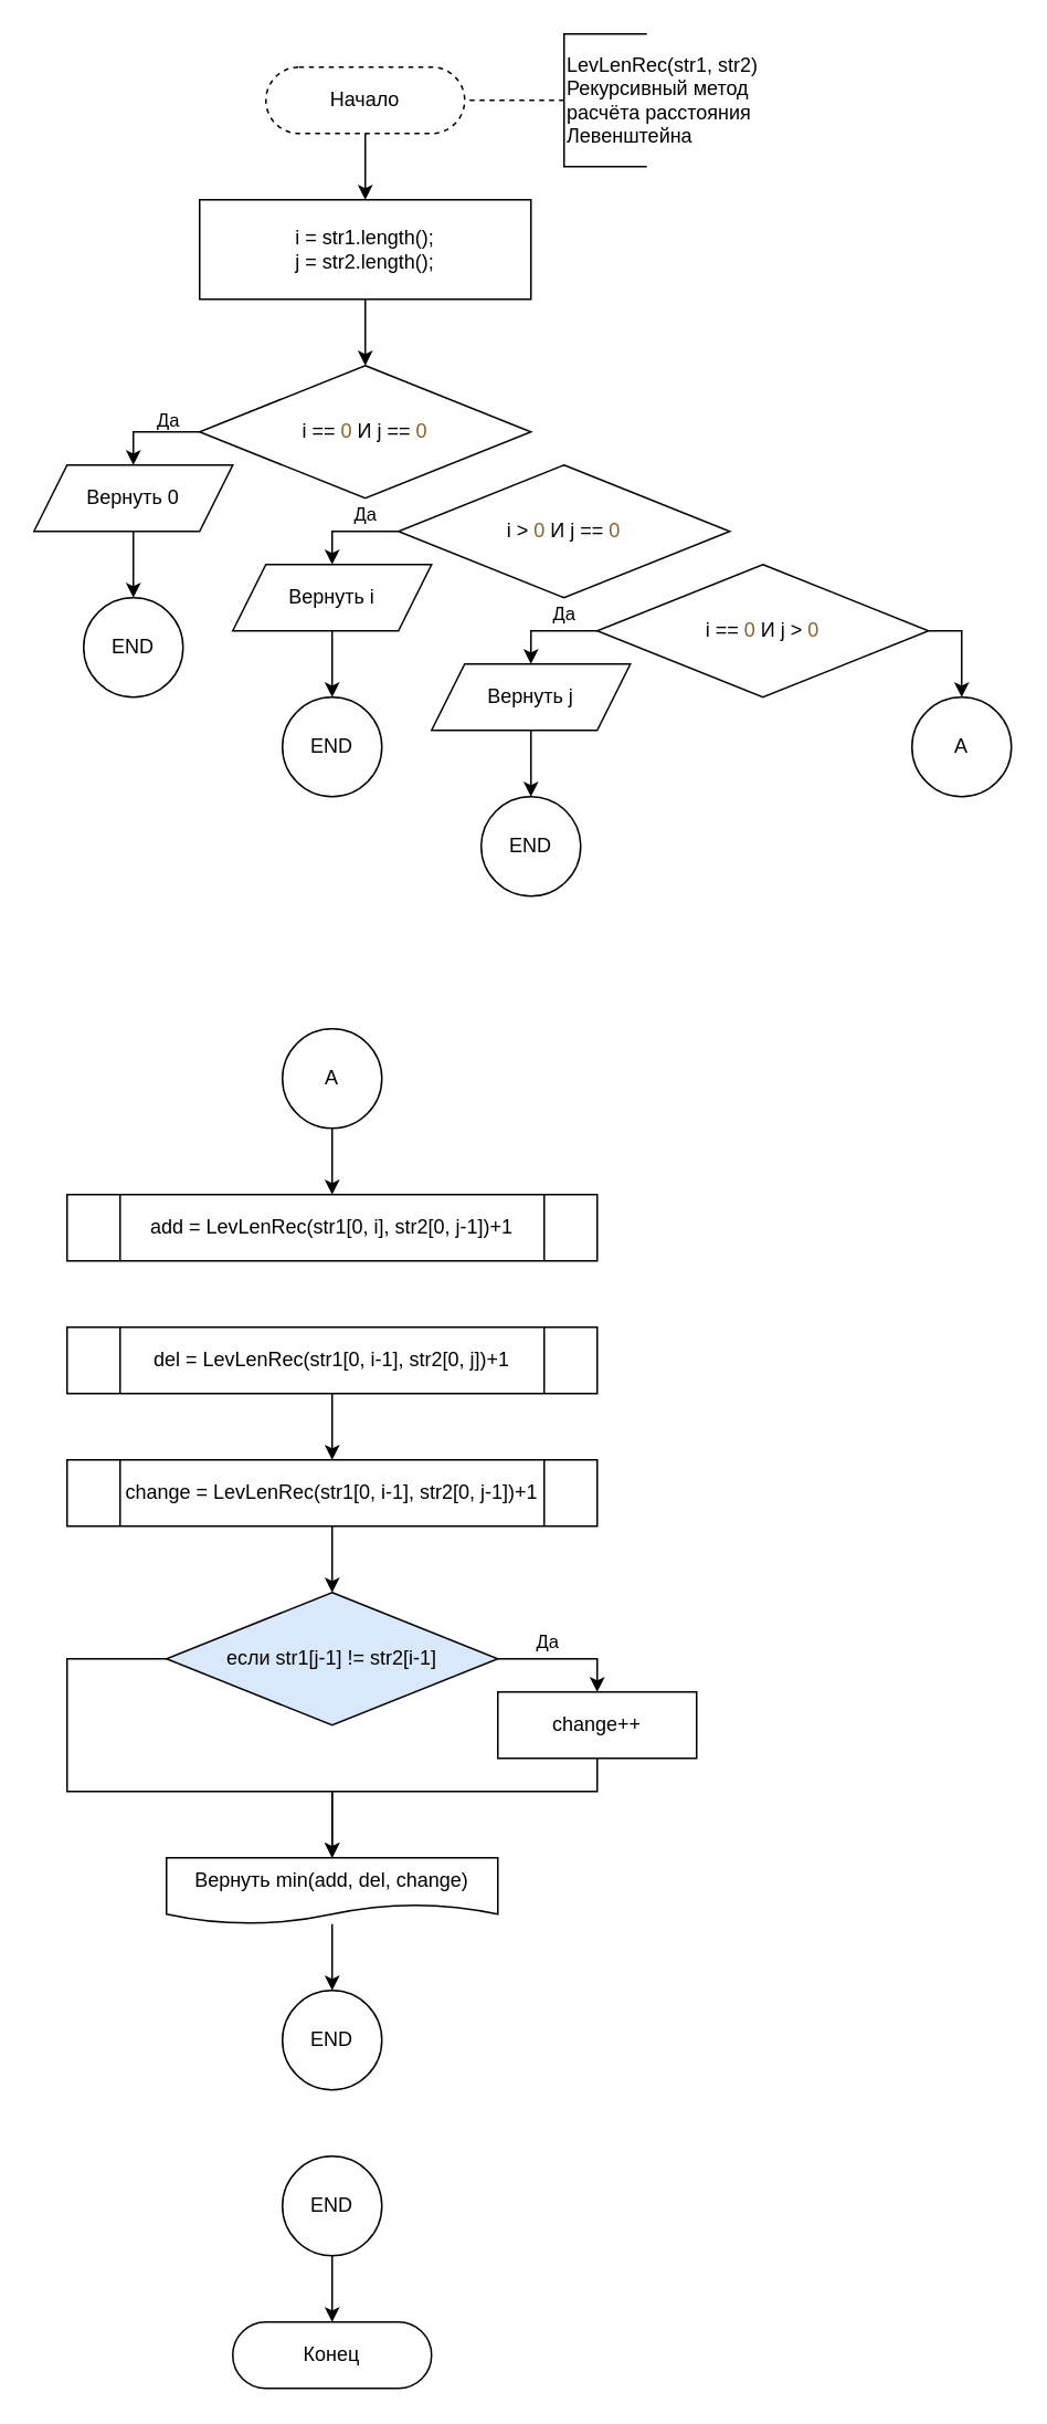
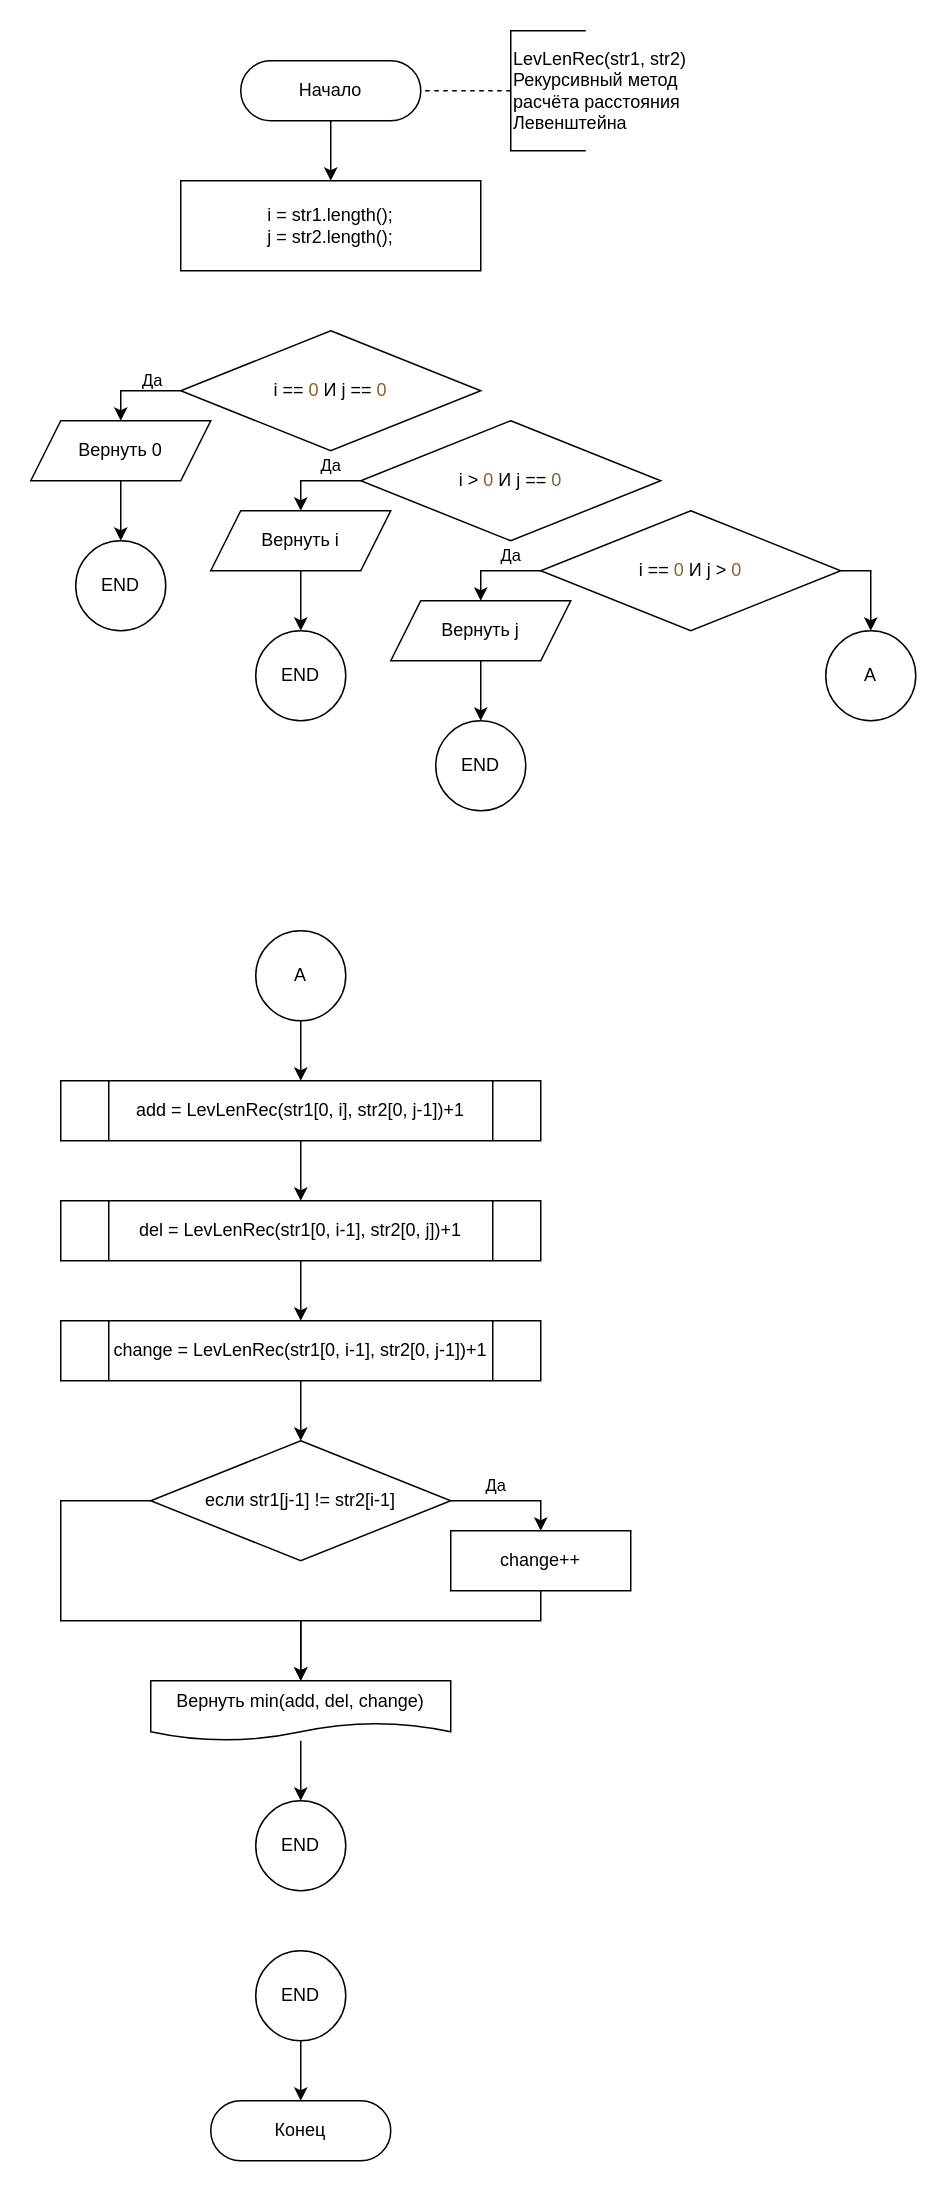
  <mxCell id="0" />
  <mxCell id="1" parent="0" />
  <mxCell id="2" style="edgeStyle=orthogonalEdgeStyle;rounded=0;orthogonalLoop=1;jettySize=auto;html=1;entryX=0.5;entryY=0;entryDx=0;entryDy=0;" parent="1" source="3" target="8" edge="1"><mxGeometry relative="1" as="geometry"><mxPoint x="220" y="120" as="targetPoint" /></mxGeometry></mxCell>
- <mxCell id="3" value="Начало" style="rounded=1;whiteSpace=wrap;html=1;arcSize=50;dashed=1;" parent="1" vertex="1"><mxGeometry x="160" y="40" width="120" height="40" as="geometry" /></mxCell>
- <mxCell id="4" style="edgeStyle=orthogonalEdgeStyle;rounded=0;orthogonalLoop=1;jettySize=auto;html=1;entryX=0.5;entryY=0;entryDx=0;entryDy=0;exitX=0.5;exitY=1;exitDx=0;exitDy=0;" parent="1" source="8" target="7" edge="1"><mxGeometry relative="1" as="geometry"><mxPoint x="220" y="180" as="sourcePoint" /></mxGeometry></mxCell>
+ <mxCell id="3" value="Начало" style="rounded=1;whiteSpace=wrap;html=1;arcSize=50;" parent="1" vertex="1"><mxGeometry x="160" y="40" width="120" height="40" as="geometry" /></mxCell>
  <mxCell id="5" style="edgeStyle=orthogonalEdgeStyle;rounded=0;orthogonalLoop=1;jettySize=auto;html=1;entryX=0.5;entryY=0;entryDx=0;entryDy=0;exitX=0;exitY=0.5;exitDx=0;exitDy=0;" parent="1" source="7" target="10" edge="1"><mxGeometry relative="1" as="geometry"><mxPoint x="330" y="260" as="sourcePoint" /><mxPoint x="400" y="280" as="targetPoint" /></mxGeometry></mxCell>
  <mxCell id="6" value="&lt;div&gt;Да&lt;/div&gt;" style="edgeLabel;html=1;align=center;verticalAlign=middle;resizable=0;points=[];" parent="5" vertex="1" connectable="0"><mxGeometry x="0.067" y="1" relative="1" as="geometry"><mxPoint x="12" y="-9" as="offset" /></mxGeometry></mxCell>
  <mxCell id="7" value="i&lt;span style=&quot;color: #bec0c2&quot;&gt; &lt;/span&gt;==&lt;span style=&quot;color: #bec0c2&quot;&gt; &lt;/span&gt;&lt;span style=&quot;color: #8a602c&quot;&gt;0&lt;/span&gt;&lt;span style=&quot;color: #bec0c2&quot;&gt; &lt;/span&gt;И&lt;span style=&quot;color: #bec0c2&quot;&gt; &lt;/span&gt;j&lt;span style=&quot;color: #bec0c2&quot;&gt; &lt;/span&gt;==&lt;span style=&quot;color: #bec0c2&quot;&gt; &lt;/span&gt;&lt;span style=&quot;color: #8a602c&quot;&gt;0&lt;/span&gt;" style="rhombus;whiteSpace=wrap;html=1;" parent="1" vertex="1"><mxGeometry x="120" y="220" width="200" height="80" as="geometry" /></mxCell>
  <mxCell id="8" value="i = str1.length();&lt;div&gt;j = str2.length();&lt;/div&gt;" style="rounded=0;whiteSpace=wrap;html=1;" parent="1" vertex="1"><mxGeometry x="120" y="120" width="200" height="60" as="geometry" /></mxCell>
  <mxCell id="9" style="edgeStyle=orthogonalEdgeStyle;rounded=0;orthogonalLoop=1;jettySize=auto;html=1;entryX=0.5;entryY=0;entryDx=0;entryDy=0;" parent="1" source="10" target="20" edge="1"><mxGeometry relative="1" as="geometry" /></mxCell>
  <mxCell id="10" value="Вернуть 0" style="shape=parallelogram;perimeter=parallelogramPerimeter;whiteSpace=wrap;html=1;fixedSize=1;" parent="1" vertex="1"><mxGeometry x="20" y="280" width="120" height="40" as="geometry" /></mxCell>
  <mxCell id="11" value="Да" style="edgeStyle=orthogonalEdgeStyle;rounded=0;orthogonalLoop=1;jettySize=auto;html=1;entryX=0.5;entryY=0;entryDx=0;entryDy=0;exitX=0;exitY=0.5;exitDx=0;exitDy=0;" parent="1" source="12" target="14" edge="1"><mxGeometry x="-0.333" y="-10" relative="1" as="geometry"><mxPoint as="offset" /></mxGeometry></mxCell>
  <mxCell id="12" value="i&lt;span style=&quot;color: #bec0c2&quot;&gt; &lt;/span&gt;&amp;gt;&lt;span style=&quot;color: #bec0c2&quot;&gt; &lt;/span&gt;&lt;span style=&quot;color: #8a602c&quot;&gt;0&lt;/span&gt;&lt;span style=&quot;color: #bec0c2&quot;&gt; &lt;/span&gt;И&lt;span style=&quot;color: #bec0c2&quot;&gt; &lt;/span&gt;j&lt;span style=&quot;color: #bec0c2&quot;&gt; &lt;/span&gt;==&lt;span style=&quot;color: #bec0c2&quot;&gt; &lt;/span&gt;&lt;span style=&quot;color: #8a602c&quot;&gt;0&lt;/span&gt;" style="rhombus;whiteSpace=wrap;html=1;" parent="1" vertex="1"><mxGeometry x="240" y="280" width="200" height="80" as="geometry" /></mxCell>
  <mxCell id="13" style="edgeStyle=orthogonalEdgeStyle;rounded=0;orthogonalLoop=1;jettySize=auto;html=1;entryX=0.5;entryY=0;entryDx=0;entryDy=0;" parent="1" source="14" target="21" edge="1"><mxGeometry relative="1" as="geometry" /></mxCell>
  <mxCell id="14" value="Вернуть i" style="shape=parallelogram;perimeter=parallelogramPerimeter;whiteSpace=wrap;html=1;fixedSize=1;" parent="1" vertex="1"><mxGeometry x="140" y="340" width="120" height="40" as="geometry" /></mxCell>
  <mxCell id="15" style="edgeStyle=orthogonalEdgeStyle;rounded=0;orthogonalLoop=1;jettySize=auto;html=1;entryX=0.5;entryY=0;entryDx=0;entryDy=0;exitX=1;exitY=0.5;exitDx=0;exitDy=0;" parent="1" source="16" target="41" edge="1"><mxGeometry relative="1" as="geometry" /></mxCell>
  <mxCell id="16" value="i&lt;span style=&quot;color: #bec0c2&quot;&gt; &lt;/span&gt;==&lt;span style=&quot;color: #bec0c2&quot;&gt; &lt;/span&gt;&lt;span style=&quot;color: #8a602c&quot;&gt;0&lt;/span&gt;&lt;span style=&quot;color: #bec0c2&quot;&gt; &lt;/span&gt;И&lt;span style=&quot;color: #bec0c2&quot;&gt; &lt;/span&gt;j&lt;span style=&quot;color: #bec0c2&quot;&gt; &lt;/span&gt;&amp;gt;&lt;span style=&quot;color: #bec0c2&quot;&gt; &lt;/span&gt;&lt;span style=&quot;color: #8a602c&quot;&gt;0&lt;/span&gt;" style="rhombus;whiteSpace=wrap;html=1;" parent="1" vertex="1"><mxGeometry x="360" y="340" width="200" height="80" as="geometry" /></mxCell>
  <mxCell id="17" value="Да" style="edgeStyle=orthogonalEdgeStyle;rounded=0;orthogonalLoop=1;jettySize=auto;html=1;entryX=0.5;entryY=0;entryDx=0;entryDy=0;exitX=0;exitY=0.5;exitDx=0;exitDy=0;" parent="1" source="16" target="19" edge="1"><mxGeometry x="-0.333" y="-10" relative="1" as="geometry"><mxPoint x="320" y="400" as="sourcePoint" /><mxPoint as="offset" /></mxGeometry></mxCell>
  <mxCell id="18" style="edgeStyle=orthogonalEdgeStyle;rounded=0;orthogonalLoop=1;jettySize=auto;html=1;entryX=0.5;entryY=0;entryDx=0;entryDy=0;" parent="1" source="19" target="22" edge="1"><mxGeometry relative="1" as="geometry" /></mxCell>
  <mxCell id="19" value="Вернуть j" style="shape=parallelogram;perimeter=parallelogramPerimeter;whiteSpace=wrap;html=1;fixedSize=1;" parent="1" vertex="1"><mxGeometry x="260" y="400" width="120" height="40" as="geometry" /></mxCell>
  <mxCell id="20" value="END" style="ellipse;whiteSpace=wrap;html=1;aspect=fixed;" parent="1" vertex="1"><mxGeometry x="50" y="360" width="60" height="60" as="geometry" /></mxCell>
  <mxCell id="21" value="END" style="ellipse;whiteSpace=wrap;html=1;aspect=fixed;" parent="1" vertex="1"><mxGeometry x="170" y="420" width="60" height="60" as="geometry" /></mxCell>
  <mxCell id="22" value="END" style="ellipse;whiteSpace=wrap;html=1;aspect=fixed;" parent="1" vertex="1"><mxGeometry x="290" y="480" width="60" height="60" as="geometry" /></mxCell>
+ <mxCell id="23" style="edgeStyle=orthogonalEdgeStyle;rounded=0;orthogonalLoop=1;jettySize=auto;html=1;entryX=0.5;entryY=0;entryDx=0;entryDy=0;" parent="1" source="24" target="28" edge="1"><mxGeometry relative="1" as="geometry" /></mxCell>
  <mxCell id="24" value="add = LevLenRec(str1[0, i], str2[0, j-1])+1" style="shape=process;whiteSpace=wrap;html=1;backgroundOutline=1;" parent="1" vertex="1"><mxGeometry x="40" y="720" width="320" height="40" as="geometry" /></mxCell>
  <mxCell id="25" value="&lt;div&gt;LevLenRec(str1, str2)&lt;/div&gt;&lt;div&gt;Рекурсивный метод&lt;br&gt;расчёта расстояния&lt;br&gt;Левенштейна&lt;br&gt;&lt;/div&gt;" style="strokeWidth=1;html=1;shape=mxgraph.flowchart.annotation_1;align=left;pointerEvents=1;" parent="1" vertex="1"><mxGeometry x="340" y="20" width="50" height="80" as="geometry" /></mxCell>
  <mxCell id="26" value="" style="endArrow=none;dashed=1;html=1;entryX=1;entryY=0.5;entryDx=0;entryDy=0;exitX=0;exitY=0.5;exitDx=0;exitDy=0;exitPerimeter=0;" parent="1" source="25" target="3" edge="1"><mxGeometry width="50" height="50" relative="1" as="geometry"><mxPoint x="450" y="250" as="sourcePoint" /><mxPoint x="500" y="200" as="targetPoint" /></mxGeometry></mxCell>
  <mxCell id="27" style="edgeStyle=orthogonalEdgeStyle;rounded=0;orthogonalLoop=1;jettySize=auto;html=1;entryX=0.5;entryY=0;entryDx=0;entryDy=0;" parent="1" source="28" target="30" edge="1"><mxGeometry relative="1" as="geometry" /></mxCell>
  <mxCell id="28" value="del = LevLenRec(str1[0, i-1], str2[0, j])+1" style="shape=process;whiteSpace=wrap;html=1;backgroundOutline=1;" parent="1" vertex="1"><mxGeometry x="40" y="800" width="320" height="40" as="geometry" /></mxCell>
  <mxCell id="29" style="edgeStyle=orthogonalEdgeStyle;rounded=0;orthogonalLoop=1;jettySize=auto;html=1;entryX=0.5;entryY=0;entryDx=0;entryDy=0;" parent="1" source="30" target="33" edge="1"><mxGeometry relative="1" as="geometry" /></mxCell>
  <mxCell id="30" value="change = LevLenRec(str1[0, i-1], str2[0, j-1])+1" style="shape=process;whiteSpace=wrap;html=1;backgroundOutline=1;" parent="1" vertex="1"><mxGeometry x="40" y="880" width="320" height="40" as="geometry" /></mxCell>
  <mxCell id="31" value="Да" style="edgeStyle=orthogonalEdgeStyle;rounded=0;orthogonalLoop=1;jettySize=auto;html=1;exitX=1;exitY=0.5;exitDx=0;exitDy=0;entryX=0.5;entryY=0;entryDx=0;entryDy=0;" parent="1" source="33" target="35" edge="1"><mxGeometry x="-0.25" y="10" relative="1" as="geometry"><mxPoint as="offset" /></mxGeometry></mxCell>
  <mxCell id="32" style="edgeStyle=orthogonalEdgeStyle;rounded=0;orthogonalLoop=1;jettySize=auto;html=1;entryX=0.5;entryY=0;entryDx=0;entryDy=0;exitX=0;exitY=0.5;exitDx=0;exitDy=0;" parent="1" source="33" target="37" edge="1"><mxGeometry relative="1" as="geometry"><Array as="points"><mxPoint x="40" y="1000" /><mxPoint x="40" y="1080" /><mxPoint x="200" y="1080" /></Array></mxGeometry></mxCell>
- <mxCell id="33" value="если str1[j-1] != str2[i-1]" style="rhombus;whiteSpace=wrap;html=1;fillColor=#dae8fc;" parent="1" vertex="1"><mxGeometry x="100" y="960" width="200" height="80" as="geometry" /></mxCell>
+ <mxCell id="33" value="если str1[j-1] != str2[i-1]" style="rhombus;whiteSpace=wrap;html=1;" parent="1" vertex="1"><mxGeometry x="100" y="960" width="200" height="80" as="geometry" /></mxCell>
  <mxCell id="34" style="edgeStyle=orthogonalEdgeStyle;rounded=0;orthogonalLoop=1;jettySize=auto;html=1;entryX=0.5;entryY=0;entryDx=0;entryDy=0;" parent="1" source="35" target="37" edge="1"><mxGeometry relative="1" as="geometry"><Array as="points"><mxPoint x="360" y="1080" /><mxPoint x="200" y="1080" /></Array></mxGeometry></mxCell>
  <mxCell id="35" value="change++" style="rounded=0;whiteSpace=wrap;html=1;" parent="1" vertex="1"><mxGeometry x="300" y="1020" width="120" height="40" as="geometry" /></mxCell>
  <mxCell id="36" style="edgeStyle=orthogonalEdgeStyle;rounded=0;orthogonalLoop=1;jettySize=auto;html=1;entryX=0.5;entryY=0;entryDx=0;entryDy=0;" parent="1" source="37" target="38" edge="1"><mxGeometry relative="1" as="geometry" /></mxCell>
  <mxCell id="37" value="Вернуть min(add, del, change)" style="shape=document;whiteSpace=wrap;html=1;boundedLbl=1;strokeWidth=1;" parent="1" vertex="1"><mxGeometry x="100" y="1120" width="200" height="40" as="geometry" /></mxCell>
  <mxCell id="38" value="END" style="ellipse;whiteSpace=wrap;html=1;aspect=fixed;" parent="1" vertex="1"><mxGeometry x="170" y="1200" width="60" height="60" as="geometry" /></mxCell>
  <mxCell id="39" style="edgeStyle=orthogonalEdgeStyle;rounded=0;orthogonalLoop=1;jettySize=auto;html=1;entryX=0.5;entryY=0;entryDx=0;entryDy=0;" parent="1" source="40" target="24" edge="1"><mxGeometry relative="1" as="geometry" /></mxCell>
  <mxCell id="40" value="A" style="ellipse;whiteSpace=wrap;html=1;aspect=fixed;" parent="1" vertex="1"><mxGeometry x="170" y="620" width="60" height="60" as="geometry" /></mxCell>
  <mxCell id="41" value="A" style="ellipse;whiteSpace=wrap;html=1;aspect=fixed;" parent="1" vertex="1"><mxGeometry x="550" y="420" width="60" height="60" as="geometry" /></mxCell>
  <mxCell id="42" style="edgeStyle=orthogonalEdgeStyle;rounded=0;orthogonalLoop=1;jettySize=auto;html=1;entryX=0.5;entryY=0;entryDx=0;entryDy=0;" parent="1" source="43" target="44" edge="1"><mxGeometry relative="1" as="geometry" /></mxCell>
  <mxCell id="43" value="END" style="ellipse;whiteSpace=wrap;html=1;aspect=fixed;" parent="1" vertex="1"><mxGeometry x="170" y="1300" width="60" height="60" as="geometry" /></mxCell>
  <mxCell id="44" value="Конец" style="rounded=1;whiteSpace=wrap;html=1;arcSize=50;" parent="1" vertex="1"><mxGeometry x="140" y="1400" width="120" height="40" as="geometry" /></mxCell>
